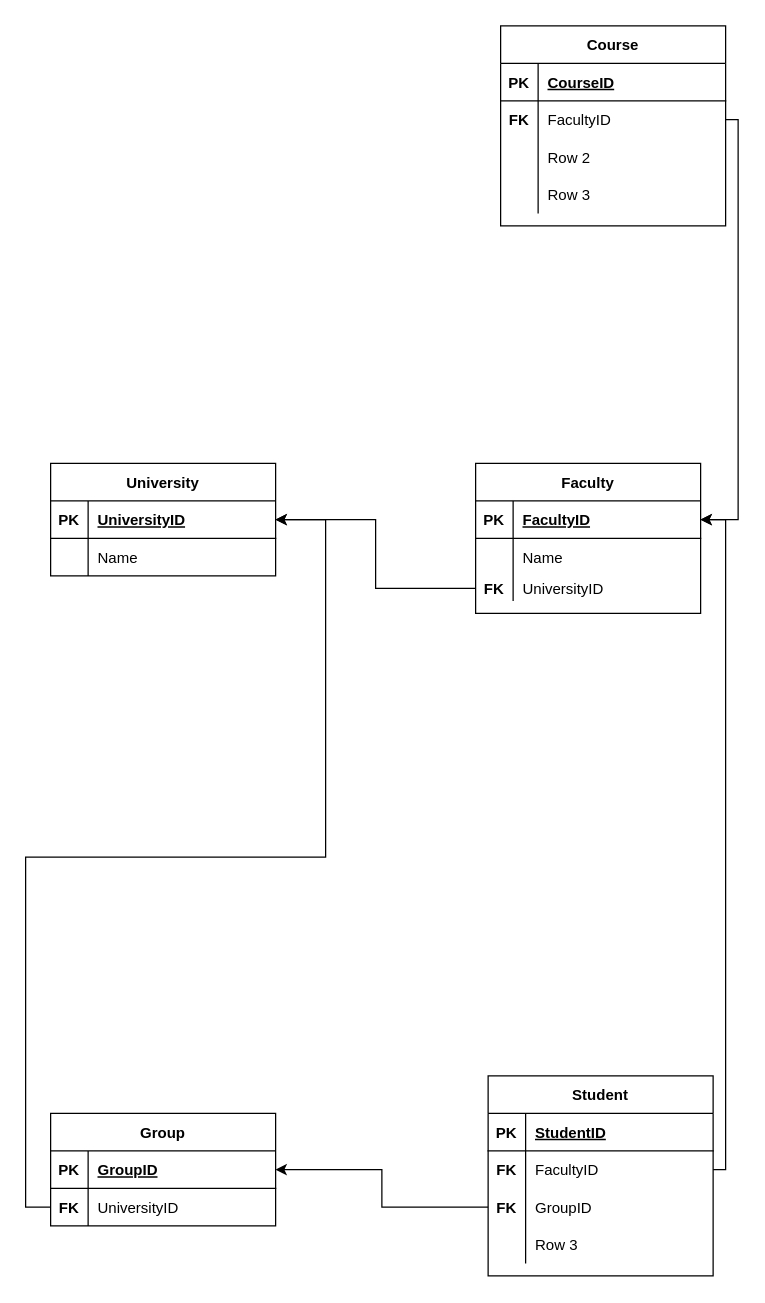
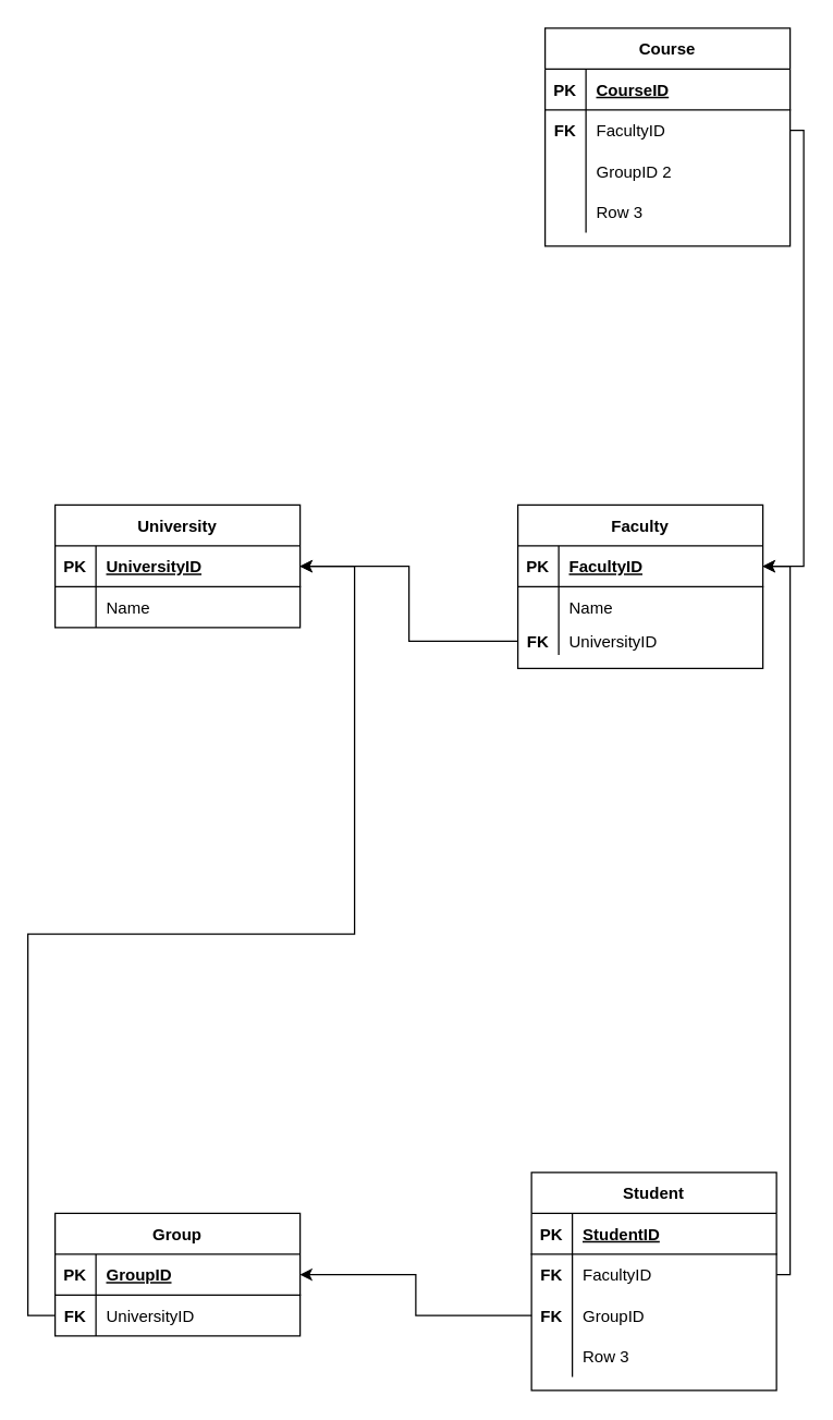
  <mxCell id="0" />
  <mxCell id="1" parent="0" />
  <mxCell id="2" value="University" style="shape=table;startSize=30;container=1;collapsible=1;childLayout=tableLayout;fixedRows=1;rowLines=0;fontStyle=1;align=center;resizeLast=1;" vertex="1" parent="1"><mxGeometry x="40" y="370" width="180" height="90" as="geometry" /></mxCell>
  <mxCell id="3" value="" style="shape=tableRow;horizontal=0;startSize=0;swimlaneHead=0;swimlaneBody=0;fillColor=none;collapsible=0;dropTarget=0;points=[[0,0.5],[1,0.5]];portConstraint=eastwest;top=0;left=0;right=0;bottom=1;" vertex="1" parent="2"><mxGeometry y="30" width="180" height="30" as="geometry" /></mxCell>
  <mxCell id="4" value="PK" style="shape=partialRectangle;connectable=0;fillColor=none;top=0;left=0;bottom=0;right=0;fontStyle=1;overflow=hidden;" vertex="1" parent="3"><mxGeometry width="30" height="30" as="geometry"><mxRectangle width="30" height="30" as="alternateBounds" /></mxGeometry></mxCell>
  <mxCell id="5" value="UniversityID" style="shape=partialRectangle;connectable=0;fillColor=none;top=0;left=0;bottom=0;right=0;align=left;spacingLeft=6;fontStyle=5;overflow=hidden;" vertex="1" parent="3"><mxGeometry x="30" width="150" height="30" as="geometry"><mxRectangle width="150" height="30" as="alternateBounds" /></mxGeometry></mxCell>
  <mxCell id="6" value="" style="shape=tableRow;horizontal=0;startSize=0;swimlaneHead=0;swimlaneBody=0;fillColor=none;collapsible=0;dropTarget=0;points=[[0,0.5],[1,0.5]];portConstraint=eastwest;top=0;left=0;right=0;bottom=0;" vertex="1" parent="2"><mxGeometry y="60" width="180" height="30" as="geometry" /></mxCell>
  <mxCell id="7" value="" style="shape=partialRectangle;connectable=0;fillColor=none;top=0;left=0;bottom=0;right=0;editable=1;overflow=hidden;" vertex="1" parent="6"><mxGeometry width="30" height="30" as="geometry"><mxRectangle width="30" height="30" as="alternateBounds" /></mxGeometry></mxCell>
  <mxCell id="8" value="Name" style="shape=partialRectangle;connectable=0;fillColor=none;top=0;left=0;bottom=0;right=0;align=left;spacingLeft=6;overflow=hidden;" vertex="1" parent="6"><mxGeometry x="30" width="150" height="30" as="geometry"><mxRectangle width="150" height="30" as="alternateBounds" /></mxGeometry></mxCell>
  <mxCell id="9" value="Faculty" style="shape=table;startSize=30;container=1;collapsible=1;childLayout=tableLayout;fixedRows=1;rowLines=0;fontStyle=1;align=center;resizeLast=1;" vertex="1" parent="1"><mxGeometry x="380" y="370" width="180" height="120" as="geometry" /></mxCell>
  <mxCell id="10" value="" style="shape=tableRow;horizontal=0;startSize=0;swimlaneHead=0;swimlaneBody=0;fillColor=none;collapsible=0;dropTarget=0;points=[[0,0.5],[1,0.5]];portConstraint=eastwest;top=0;left=0;right=0;bottom=1;" vertex="1" parent="9"><mxGeometry y="30" width="180" height="30" as="geometry" /></mxCell>
  <mxCell id="11" value="PK" style="shape=partialRectangle;connectable=0;fillColor=none;top=0;left=0;bottom=0;right=0;fontStyle=1;overflow=hidden;" vertex="1" parent="10"><mxGeometry width="30" height="30" as="geometry"><mxRectangle width="30" height="30" as="alternateBounds" /></mxGeometry></mxCell>
  <mxCell id="12" value="FacultyID" style="shape=partialRectangle;connectable=0;fillColor=none;top=0;left=0;bottom=0;right=0;align=left;spacingLeft=6;fontStyle=5;overflow=hidden;" vertex="1" parent="10"><mxGeometry x="30" width="150" height="30" as="geometry"><mxRectangle width="150" height="30" as="alternateBounds" /></mxGeometry></mxCell>
  <mxCell id="13" value="" style="shape=tableRow;horizontal=0;startSize=0;swimlaneHead=0;swimlaneBody=0;fillColor=none;collapsible=0;dropTarget=0;points=[[0,0.5],[1,0.5]];portConstraint=eastwest;top=0;left=0;right=0;bottom=0;" vertex="1" parent="9"><mxGeometry y="60" width="180" height="30" as="geometry" /></mxCell>
  <mxCell id="14" value="" style="shape=partialRectangle;connectable=0;fillColor=none;top=0;left=0;bottom=0;right=0;editable=1;overflow=hidden;" vertex="1" parent="13"><mxGeometry width="30" height="30" as="geometry"><mxRectangle width="30" height="30" as="alternateBounds" /></mxGeometry></mxCell>
  <mxCell id="15" value="Name" style="shape=partialRectangle;connectable=0;fillColor=none;top=0;left=0;bottom=0;right=0;align=left;spacingLeft=6;overflow=hidden;" vertex="1" parent="13"><mxGeometry x="30" width="150" height="30" as="geometry"><mxRectangle width="150" height="30" as="alternateBounds" /></mxGeometry></mxCell>
  <mxCell id="16" value="" style="shape=tableRow;horizontal=0;startSize=0;swimlaneHead=0;swimlaneBody=0;fillColor=none;collapsible=0;dropTarget=0;points=[[0,0.5],[1,0.5]];portConstraint=eastwest;top=0;left=0;right=0;bottom=0;" vertex="1" parent="9"><mxGeometry y="90" width="180" height="20" as="geometry" /></mxCell>
  <mxCell id="17" value="FK" style="shape=partialRectangle;connectable=0;fillColor=none;top=0;left=0;bottom=0;right=0;editable=1;overflow=hidden;fontStyle=1" vertex="1" parent="16"><mxGeometry width="30" height="20" as="geometry"><mxRectangle width="30" height="20" as="alternateBounds" /></mxGeometry></mxCell>
  <mxCell id="18" value="UniversityID" style="shape=partialRectangle;connectable=0;fillColor=none;top=0;left=0;bottom=0;right=0;align=left;spacingLeft=6;overflow=hidden;" vertex="1" parent="16"><mxGeometry x="30" width="150" height="20" as="geometry"><mxRectangle width="150" height="20" as="alternateBounds" /></mxGeometry></mxCell>
  <mxCell id="19" style="edgeStyle=orthogonalEdgeStyle;rounded=0;orthogonalLoop=1;jettySize=auto;html=1;entryX=1;entryY=0.5;entryDx=0;entryDy=0;" edge="1" parent="1" source="16" target="3"><mxGeometry relative="1" as="geometry" /></mxCell>
  <mxCell id="20" value="Group" style="shape=table;startSize=30;container=1;collapsible=1;childLayout=tableLayout;fixedRows=1;rowLines=0;fontStyle=1;align=center;resizeLast=1;" vertex="1" parent="1"><mxGeometry x="40" y="890" width="180" height="90" as="geometry" /></mxCell>
  <mxCell id="21" value="" style="shape=tableRow;horizontal=0;startSize=0;swimlaneHead=0;swimlaneBody=0;fillColor=none;collapsible=0;dropTarget=0;points=[[0,0.5],[1,0.5]];portConstraint=eastwest;top=0;left=0;right=0;bottom=1;" vertex="1" parent="20"><mxGeometry y="30" width="180" height="30" as="geometry" /></mxCell>
  <mxCell id="22" value="PK" style="shape=partialRectangle;connectable=0;fillColor=none;top=0;left=0;bottom=0;right=0;fontStyle=1;overflow=hidden;" vertex="1" parent="21"><mxGeometry width="30" height="30" as="geometry"><mxRectangle width="30" height="30" as="alternateBounds" /></mxGeometry></mxCell>
  <mxCell id="23" value="GroupID" style="shape=partialRectangle;connectable=0;fillColor=none;top=0;left=0;bottom=0;right=0;align=left;spacingLeft=6;fontStyle=5;overflow=hidden;" vertex="1" parent="21"><mxGeometry x="30" width="150" height="30" as="geometry"><mxRectangle width="150" height="30" as="alternateBounds" /></mxGeometry></mxCell>
  <mxCell id="24" value="" style="shape=tableRow;horizontal=0;startSize=0;swimlaneHead=0;swimlaneBody=0;fillColor=none;collapsible=0;dropTarget=0;points=[[0,0.5],[1,0.5]];portConstraint=eastwest;top=0;left=0;right=0;bottom=0;" vertex="1" parent="20"><mxGeometry y="60" width="180" height="30" as="geometry" /></mxCell>
  <mxCell id="25" value="FK" style="shape=partialRectangle;connectable=0;fillColor=none;top=0;left=0;bottom=0;right=0;editable=1;overflow=hidden;fontStyle=1" vertex="1" parent="24"><mxGeometry width="30" height="30" as="geometry"><mxRectangle width="30" height="30" as="alternateBounds" /></mxGeometry></mxCell>
  <mxCell id="26" value="UniversityID" style="shape=partialRectangle;connectable=0;fillColor=none;top=0;left=0;bottom=0;right=0;align=left;spacingLeft=6;overflow=hidden;" vertex="1" parent="24"><mxGeometry x="30" width="150" height="30" as="geometry"><mxRectangle width="150" height="30" as="alternateBounds" /></mxGeometry></mxCell>
  <mxCell id="27" style="edgeStyle=orthogonalEdgeStyle;rounded=0;orthogonalLoop=1;jettySize=auto;html=1;entryX=1;entryY=0.5;entryDx=0;entryDy=0;" edge="1" parent="1" source="24" target="3"><mxGeometry relative="1" as="geometry"><mxPoint x="140" y="460" as="targetPoint" /><Array as="points"><mxPoint y="965" x="20" /><mxPoint y="685" x="20" /><mxPoint x="260" y="685" /><mxPoint x="260" y="415" /></Array></mxGeometry></mxCell>
  <mxCell id="28" value="Student" style="shape=table;startSize=30;container=1;collapsible=1;childLayout=tableLayout;fixedRows=1;rowLines=0;fontStyle=1;align=center;resizeLast=1;" vertex="1" parent="1"><mxGeometry x="390" y="860" width="180" height="160" as="geometry" /></mxCell>
  <mxCell id="29" value="" style="shape=tableRow;horizontal=0;startSize=0;swimlaneHead=0;swimlaneBody=0;fillColor=none;collapsible=0;dropTarget=0;points=[[0,0.5],[1,0.5]];portConstraint=eastwest;top=0;left=0;right=0;bottom=1;" vertex="1" parent="28"><mxGeometry y="30" width="180" height="30" as="geometry" /></mxCell>
  <mxCell id="30" value="PK" style="shape=partialRectangle;connectable=0;fillColor=none;top=0;left=0;bottom=0;right=0;fontStyle=1;overflow=hidden;" vertex="1" parent="29"><mxGeometry width="30" height="30" as="geometry"><mxRectangle width="30" height="30" as="alternateBounds" /></mxGeometry></mxCell>
  <mxCell id="31" value="StudentID" style="shape=partialRectangle;connectable=0;fillColor=none;top=0;left=0;bottom=0;right=0;align=left;spacingLeft=6;fontStyle=5;overflow=hidden;" vertex="1" parent="29"><mxGeometry x="30" width="150" height="30" as="geometry"><mxRectangle width="150" height="30" as="alternateBounds" /></mxGeometry></mxCell>
  <mxCell id="32" value="" style="shape=tableRow;horizontal=0;startSize=0;swimlaneHead=0;swimlaneBody=0;fillColor=none;collapsible=0;dropTarget=0;points=[[0,0.5],[1,0.5]];portConstraint=eastwest;top=0;left=0;right=0;bottom=0;" vertex="1" parent="28"><mxGeometry y="60" width="180" height="30" as="geometry" /></mxCell>
  <mxCell id="33" value="FK" style="shape=partialRectangle;connectable=0;fillColor=none;top=0;left=0;bottom=0;right=0;editable=1;overflow=hidden;fontStyle=1" vertex="1" parent="32"><mxGeometry width="30" height="30" as="geometry"><mxRectangle width="30" height="30" as="alternateBounds" /></mxGeometry></mxCell>
  <mxCell id="34" value="FacultyID" style="shape=partialRectangle;connectable=0;fillColor=none;top=0;left=0;bottom=0;right=0;align=left;spacingLeft=6;overflow=hidden;" vertex="1" parent="32"><mxGeometry x="30" width="150" height="30" as="geometry"><mxRectangle width="150" height="30" as="alternateBounds" /></mxGeometry></mxCell>
  <mxCell id="35" value="" style="shape=tableRow;horizontal=0;startSize=0;swimlaneHead=0;swimlaneBody=0;fillColor=none;collapsible=0;dropTarget=0;points=[[0,0.5],[1,0.5]];portConstraint=eastwest;top=0;left=0;right=0;bottom=0;" vertex="1" parent="28"><mxGeometry y="90" width="180" height="30" as="geometry" /></mxCell>
  <mxCell id="36" value="FK" style="shape=partialRectangle;connectable=0;fillColor=none;top=0;left=0;bottom=0;right=0;editable=1;overflow=hidden;fontStyle=1" vertex="1" parent="35"><mxGeometry width="30" height="30" as="geometry"><mxRectangle width="30" height="30" as="alternateBounds" /></mxGeometry></mxCell>
  <mxCell id="37" value="GroupID" style="shape=partialRectangle;connectable=0;fillColor=none;top=0;left=0;bottom=0;right=0;align=left;spacingLeft=6;overflow=hidden;" vertex="1" parent="35"><mxGeometry x="30" width="150" height="30" as="geometry"><mxRectangle width="150" height="30" as="alternateBounds" /></mxGeometry></mxCell>
  <mxCell id="38" value="" style="shape=tableRow;horizontal=0;startSize=0;swimlaneHead=0;swimlaneBody=0;fillColor=none;collapsible=0;dropTarget=0;points=[[0,0.5],[1,0.5]];portConstraint=eastwest;top=0;left=0;right=0;bottom=0;" vertex="1" parent="28"><mxGeometry y="120" width="180" height="30" as="geometry" /></mxCell>
  <mxCell id="39" value="" style="shape=partialRectangle;connectable=0;fillColor=none;top=0;left=0;bottom=0;right=0;editable=1;overflow=hidden;" vertex="1" parent="38"><mxGeometry width="30" height="30" as="geometry"><mxRectangle width="30" height="30" as="alternateBounds" /></mxGeometry></mxCell>
  <mxCell id="40" value="Row 3" style="shape=partialRectangle;connectable=0;fillColor=none;top=0;left=0;bottom=0;right=0;align=left;spacingLeft=6;overflow=hidden;" vertex="1" parent="38"><mxGeometry x="30" width="150" height="30" as="geometry"><mxRectangle width="150" height="30" as="alternateBounds" /></mxGeometry></mxCell>
  <mxCell id="41" style="edgeStyle=orthogonalEdgeStyle;rounded=0;orthogonalLoop=1;jettySize=auto;html=1;entryX=1;entryY=0.5;entryDx=0;entryDy=0;exitX=0;exitY=0.5;exitDx=0;exitDy=0;" edge="1" parent="1" source="35" target="21"><mxGeometry relative="1" as="geometry" /></mxCell>
  <mxCell id="42" style="edgeStyle=orthogonalEdgeStyle;rounded=0;orthogonalLoop=1;jettySize=auto;html=1;entryX=1;entryY=0.5;entryDx=0;entryDy=0;" edge="1" parent="1" source="32" target="10"><mxGeometry relative="1" as="geometry"><Array as="points"><mxPoint x="580" y="935" /><mxPoint x="580" y="415" /></Array></mxGeometry></mxCell>
  <mxCell id="43" value="Course" style="shape=table;startSize=30;container=1;collapsible=1;childLayout=tableLayout;fixedRows=1;rowLines=0;fontStyle=1;align=center;resizeLast=1;" vertex="1" parent="1"><mxGeometry x="400" y="20" width="180" height="160" as="geometry" /></mxCell>
  <mxCell id="44" value="" style="shape=tableRow;horizontal=0;startSize=0;swimlaneHead=0;swimlaneBody=0;fillColor=none;collapsible=0;dropTarget=0;points=[[0,0.5],[1,0.5]];portConstraint=eastwest;top=0;left=0;right=0;bottom=1;" vertex="1" parent="43"><mxGeometry y="30" width="180" height="30" as="geometry" /></mxCell>
  <mxCell id="45" value="PK" style="shape=partialRectangle;connectable=0;fillColor=none;top=0;left=0;bottom=0;right=0;fontStyle=1;overflow=hidden;" vertex="1" parent="44"><mxGeometry width="30" height="30" as="geometry"><mxRectangle width="30" height="30" as="alternateBounds" /></mxGeometry></mxCell>
  <mxCell id="46" value="CourseID" style="shape=partialRectangle;connectable=0;fillColor=none;top=0;left=0;bottom=0;right=0;align=left;spacingLeft=6;fontStyle=5;overflow=hidden;" vertex="1" parent="44"><mxGeometry x="30" width="150" height="30" as="geometry"><mxRectangle width="150" height="30" as="alternateBounds" /></mxGeometry></mxCell>
  <mxCell id="47" value="" style="shape=tableRow;horizontal=0;startSize=0;swimlaneHead=0;swimlaneBody=0;fillColor=none;collapsible=0;dropTarget=0;points=[[0,0.5],[1,0.5]];portConstraint=eastwest;top=0;left=0;right=0;bottom=0;" vertex="1" parent="43"><mxGeometry y="60" width="180" height="30" as="geometry" /></mxCell>
  <mxCell id="48" value="FK" style="shape=partialRectangle;connectable=0;fillColor=none;top=0;left=0;bottom=0;right=0;editable=1;overflow=hidden;fontStyle=1" vertex="1" parent="47"><mxGeometry width="30" height="30" as="geometry"><mxRectangle width="30" height="30" as="alternateBounds" /></mxGeometry></mxCell>
  <mxCell id="49" value="FacultyID" style="shape=partialRectangle;connectable=0;fillColor=none;top=0;left=0;bottom=0;right=0;align=left;spacingLeft=6;overflow=hidden;" vertex="1" parent="47"><mxGeometry x="30" width="150" height="30" as="geometry"><mxRectangle width="150" height="30" as="alternateBounds" /></mxGeometry></mxCell>
  <mxCell id="50" value="" style="shape=tableRow;horizontal=0;startSize=0;swimlaneHead=0;swimlaneBody=0;fillColor=none;collapsible=0;dropTarget=0;points=[[0,0.5],[1,0.5]];portConstraint=eastwest;top=0;left=0;right=0;bottom=0;" vertex="1" parent="43"><mxGeometry y="90" width="180" height="30" as="geometry" /></mxCell>
  <mxCell id="51" value="" style="shape=partialRectangle;connectable=0;fillColor=none;top=0;left=0;bottom=0;right=0;editable=1;overflow=hidden;" vertex="1" parent="50"><mxGeometry width="30" height="30" as="geometry"><mxRectangle width="30" height="30" as="alternateBounds" /></mxGeometry></mxCell>
- <mxCell id="52" value="Row 2" style="shape=partialRectangle;connectable=0;fillColor=none;top=0;left=0;bottom=0;right=0;align=left;spacingLeft=6;overflow=hidden;" vertex="1" parent="50"><mxGeometry x="30" width="150" height="30" as="geometry"><mxRectangle width="150" height="30" as="alternateBounds" /></mxGeometry></mxCell>
+ <mxCell id="52" value="GroupID 2" style="shape=partialRectangle;connectable=0;fillColor=none;top=0;left=0;bottom=0;right=0;align=left;spacingLeft=6;overflow=hidden;" vertex="1" parent="50"><mxGeometry x="30" width="150" height="30" as="geometry"><mxRectangle width="150" height="30" as="alternateBounds" /></mxGeometry></mxCell>
  <mxCell id="53" value="" style="shape=tableRow;horizontal=0;startSize=0;swimlaneHead=0;swimlaneBody=0;fillColor=none;collapsible=0;dropTarget=0;points=[[0,0.5],[1,0.5]];portConstraint=eastwest;top=0;left=0;right=0;bottom=0;" vertex="1" parent="43"><mxGeometry y="120" width="180" height="30" as="geometry" /></mxCell>
  <mxCell id="54" value="" style="shape=partialRectangle;connectable=0;fillColor=none;top=0;left=0;bottom=0;right=0;editable=1;overflow=hidden;" vertex="1" parent="53"><mxGeometry width="30" height="30" as="geometry"><mxRectangle width="30" height="30" as="alternateBounds" /></mxGeometry></mxCell>
  <mxCell id="55" value="Row 3" style="shape=partialRectangle;connectable=0;fillColor=none;top=0;left=0;bottom=0;right=0;align=left;spacingLeft=6;overflow=hidden;" vertex="1" parent="53"><mxGeometry x="30" width="150" height="30" as="geometry"><mxRectangle width="150" height="30" as="alternateBounds" /></mxGeometry></mxCell>
  <mxCell id="56" style="edgeStyle=orthogonalEdgeStyle;rounded=0;orthogonalLoop=1;jettySize=auto;html=1;entryX=1;entryY=0.5;entryDx=0;entryDy=0;" edge="1" parent="1" source="47" target="10"><mxGeometry relative="1" as="geometry"><Array as="points"><mxPoint x="590" y="95" /><mxPoint x="590" y="415" /></Array></mxGeometry></mxCell>
